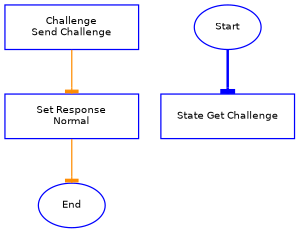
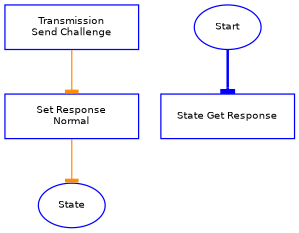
  digraph {
    node [color=blue fixedsize=true fontname="Bitstream Vera Sans" fontsize=8 shape=box]
    edge [arrowhead=tee color=darkorange fontcolor=Red fontname="Bitstream Vera Sans" fontsize=8 style=solid]
    n1 [label="Set Response\nNormal" width=1.5]
-   n2 [label=End shape=oval fixedsize=""]
+   n2 [label=State shape=oval fixedsize=""]
    n3 [label=Start shape=oval fixedsize=""]
-   n4 [label="State Get Challenge" width=1.5]
-   n5 [label="Challenge\nSend Challenge" width=1.5]
+   n4 [label="State Get Response" width=1.5]
+   n5 [label="Transmission\nSend Challenge" width=1.5]
    subgraph sub_1 {
      rank=same
      n1
    }
    n1 -> n2
    n3 -> n4 [color=blue style=bold]
    n5 -> n1
  }
